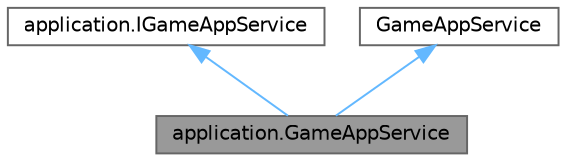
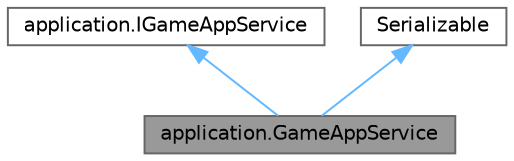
  digraph {
    node [color=gray40 fillcolor=white fontname=Helvetica fontsize=10 shape=box style=filled]
    edge [color=steelblue1 dir=back fontname=Helvetica fontsize=10 labelfontname=Helvetica labelfontsize=10 style=solid]
    n1 [fillcolor=grey60 fontcolor=black height=0.2 label="application.GameAppService" width=0.4]
    n2 [height=0.2 label="application.IGameAppService" width=0.4]
-   n3 [height=0.2 label=GameAppService width=0.4]
+   n3 [height=0.2 label=Serializable width=0.4]
    n2 -> n1
    n3 -> n1
  }
